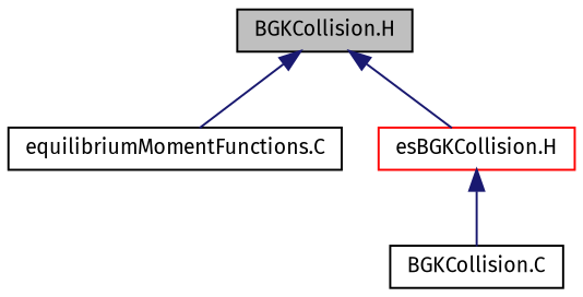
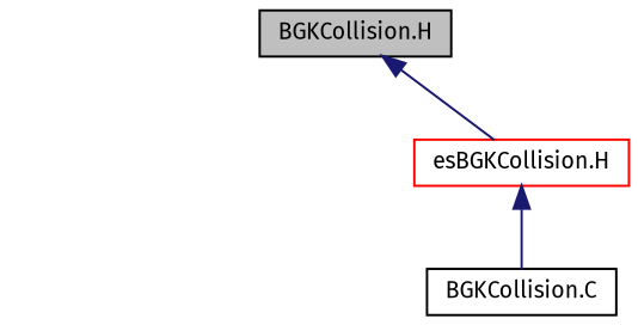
  digraph {
    fontname="Fira Sans"
    node [color=black fontname="Fira Sans" fontsize=10 shape=record]
    edge [color=midnightblue dir=back fontname="Fira Sans" fontsize=10 labelfontname=Helvetica labelfontsize=10 style=solid]
    n1 [fillcolor=grey75 fontcolor=black height=0.2 label="BGKCollision.H" style=filled width=0.4]
-   n2 [height=0.2 label="equilibriumMomentFunctions.C" width=0.4]
    n3 [color=red height=0.2 label="esBGKCollision.H" width=0.4]
    n4 [height=0.2 label="BGKCollision.C" width=0.4]
-   n1 -> n2
    n1 -> n3
    n3 -> n4
  }
